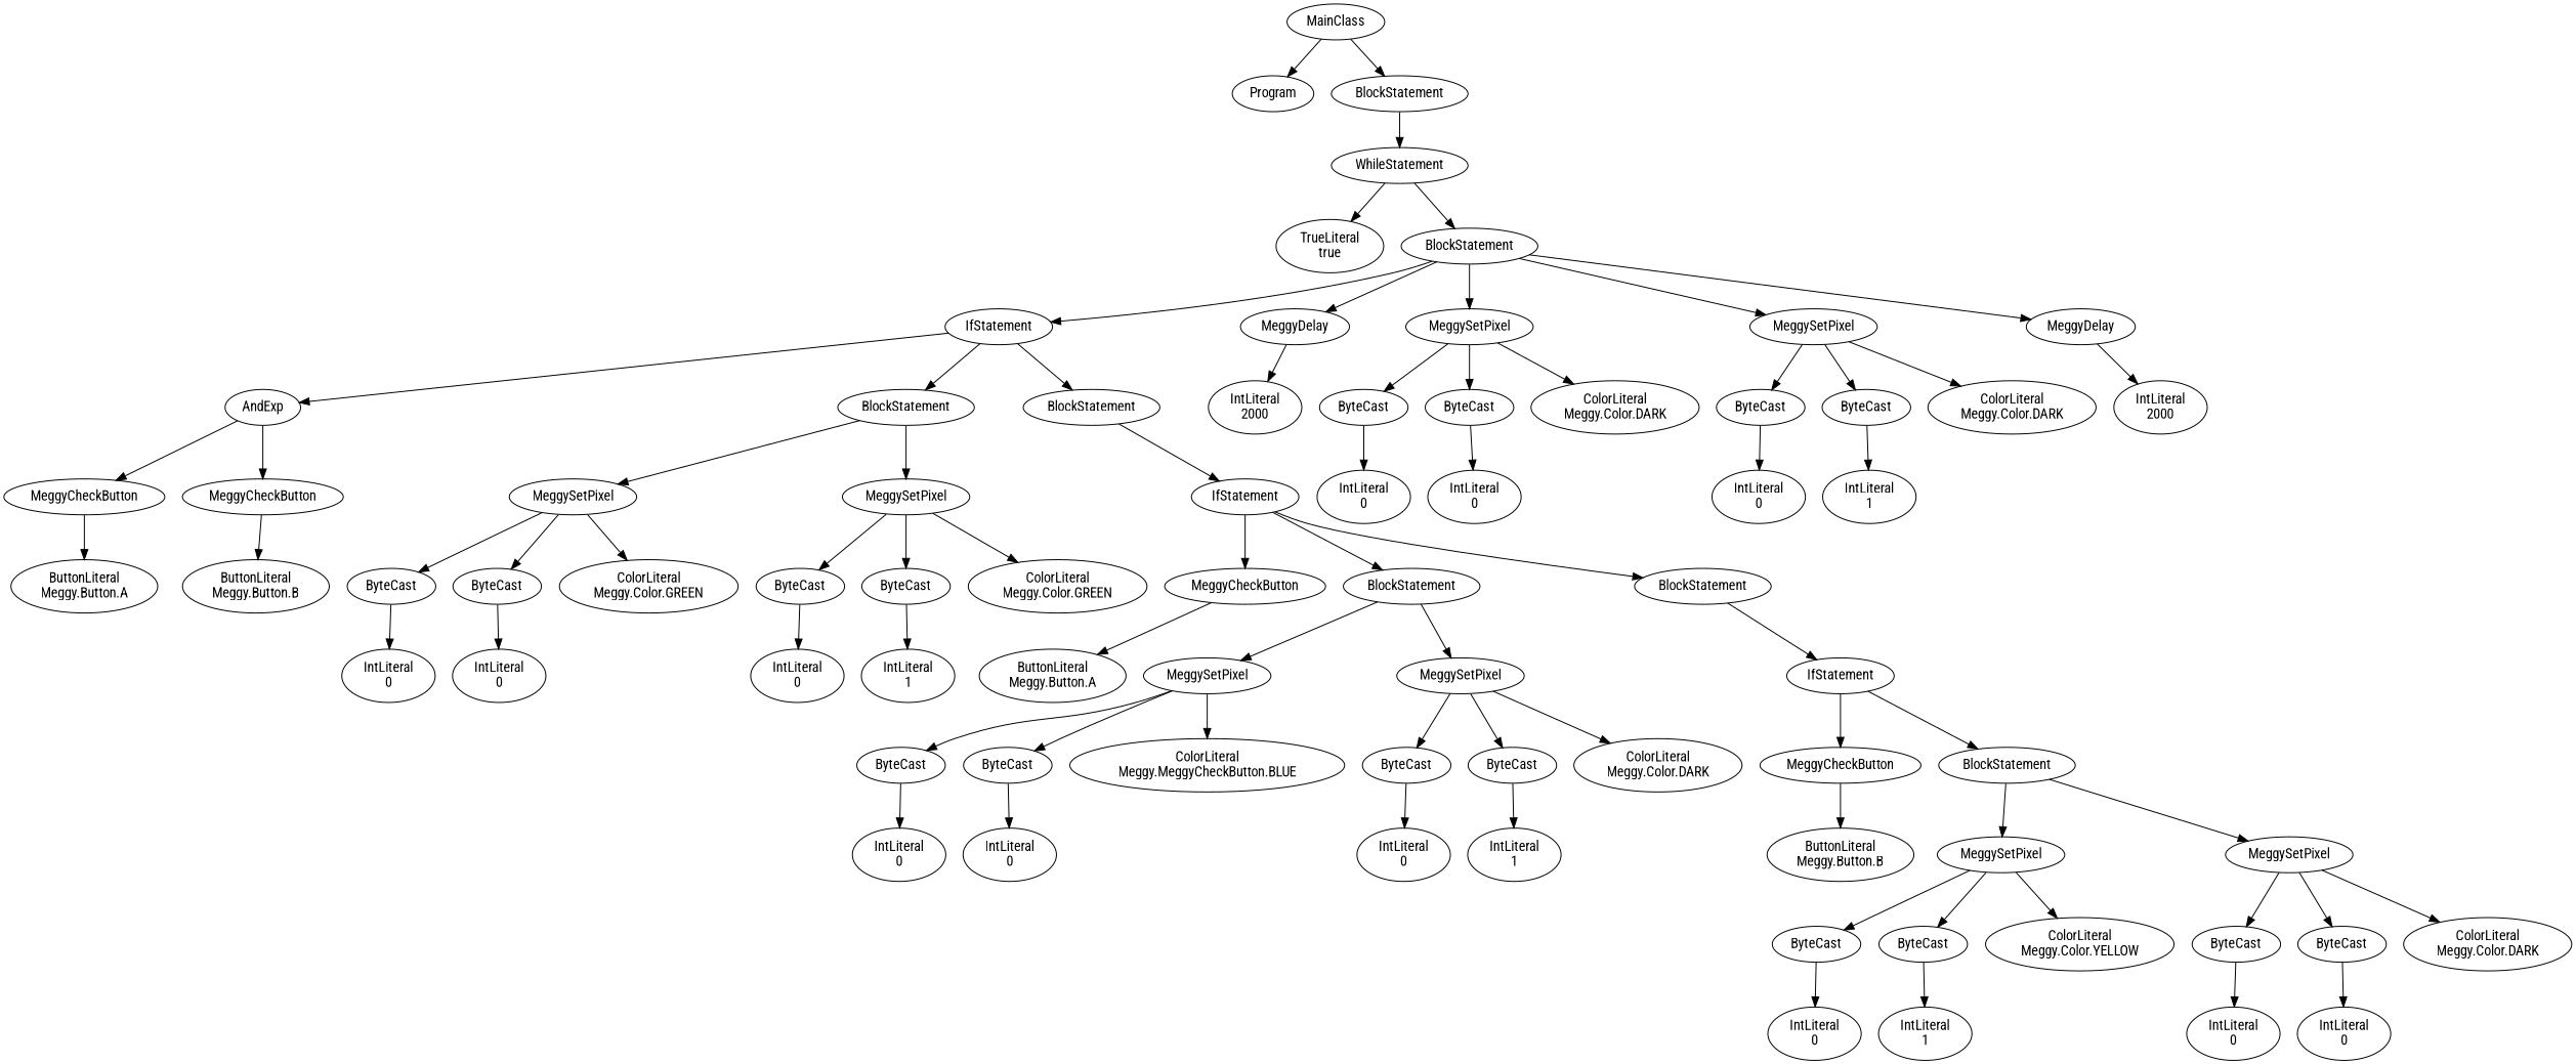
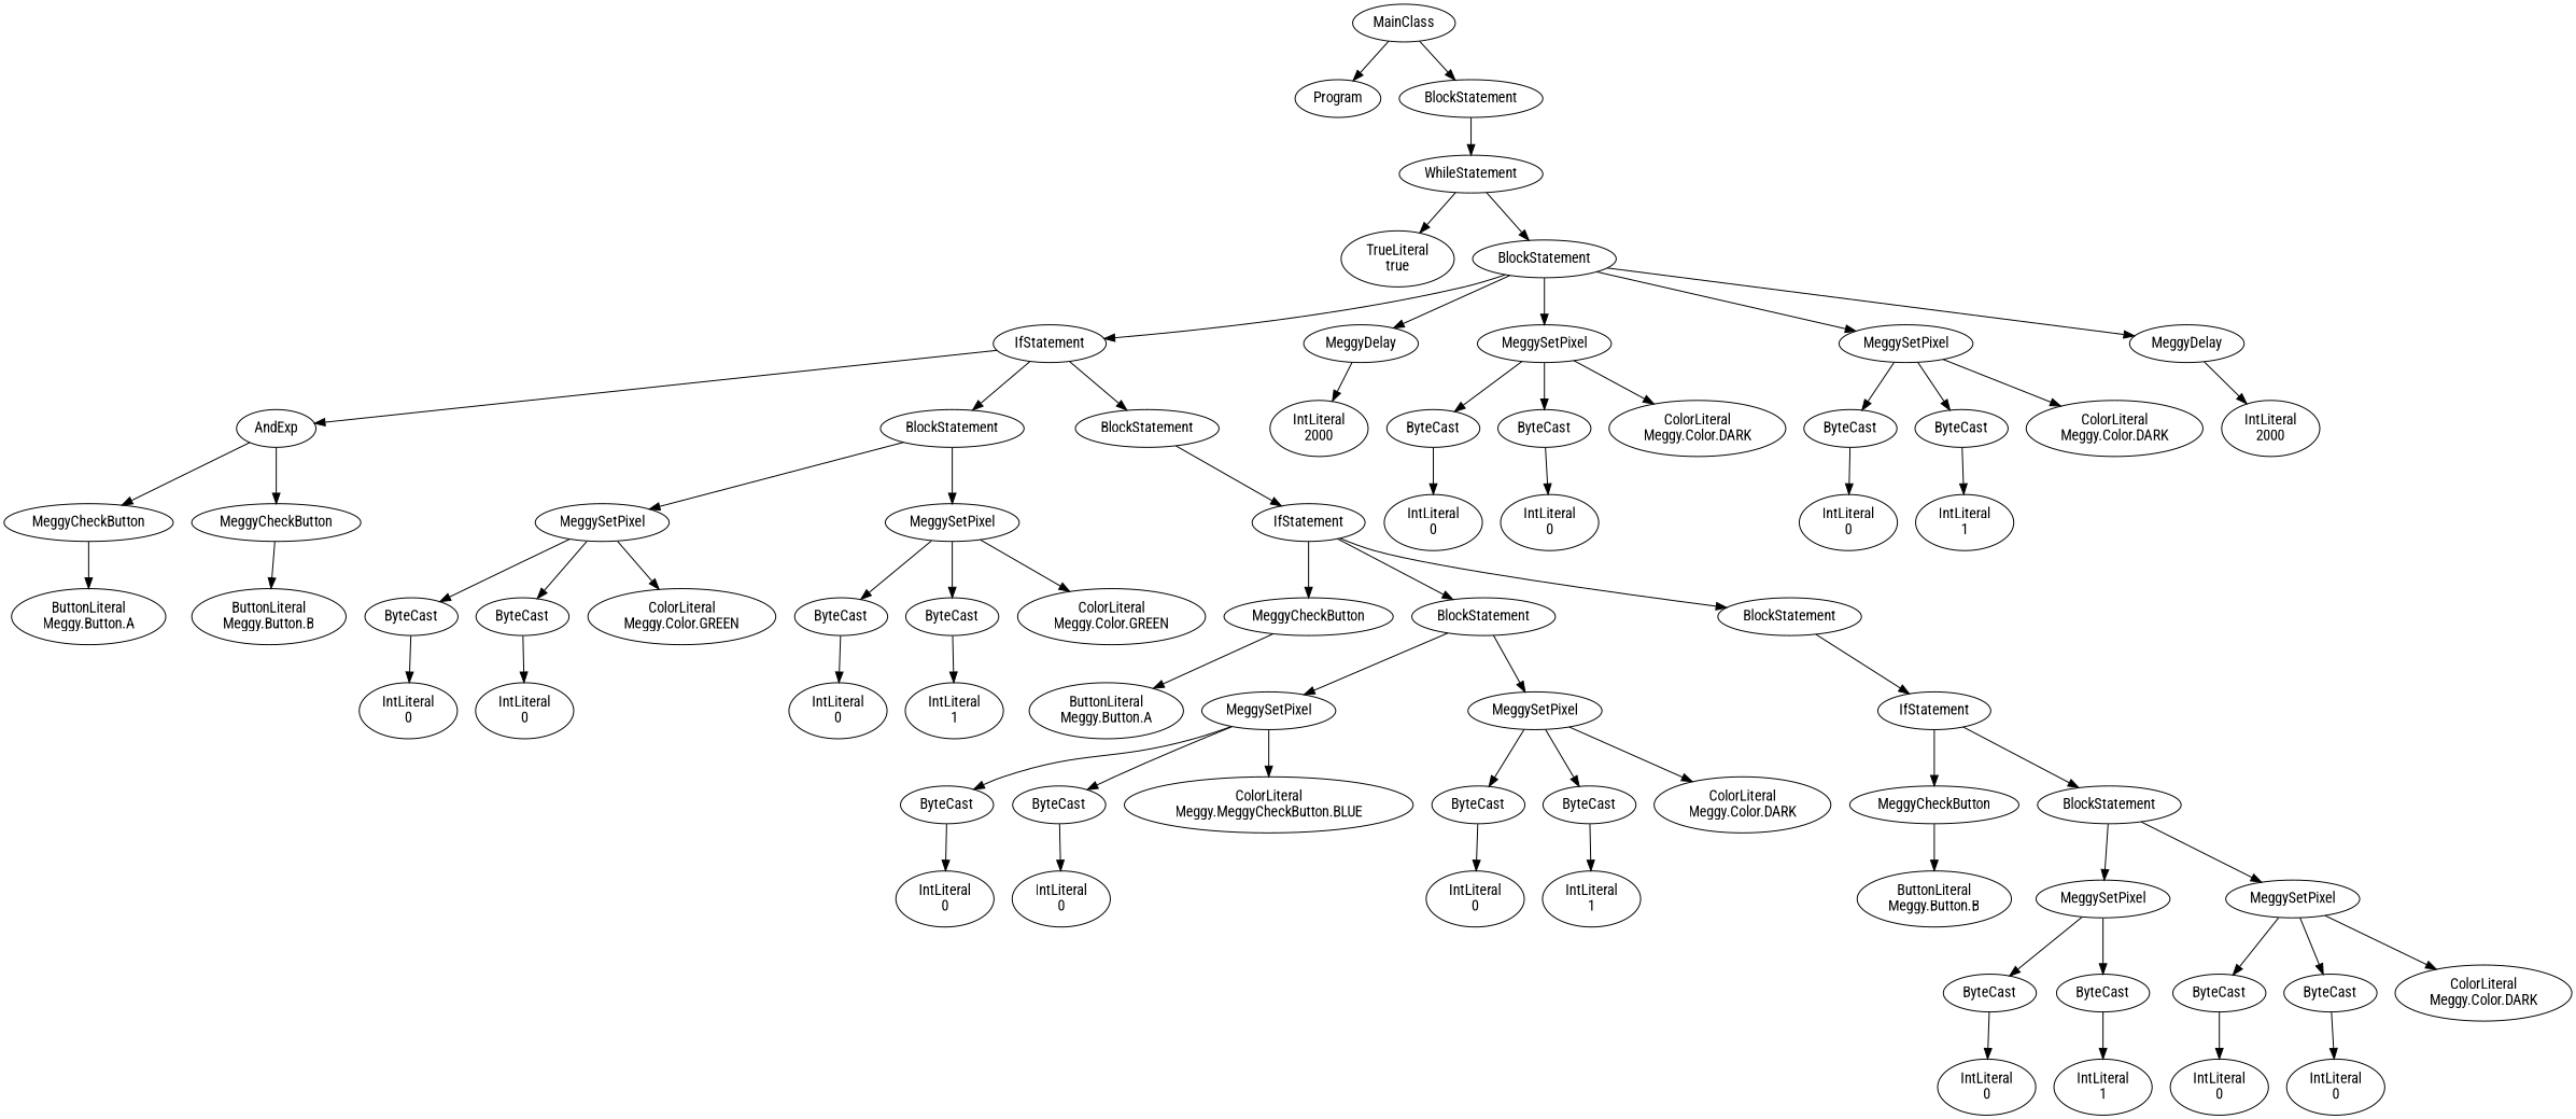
  digraph {
    fontname="Roboto Condensed"
    node [fontname="Roboto Condensed"]
    edge [fontname="Roboto Condensed"]
    n1 [label=Program]
    n2 [label=MainClass]
    n3 [label=BlockStatement]
    n4 [label=WhileStatement]
    n5 [label="TrueLiteral\ntrue"]
    n6 [label=BlockStatement]
    n7 [label=IfStatement]
    n8 [label=MeggyDelay]
    n9 [label=MeggySetPixel]
    n10 [label=MeggySetPixel]
    n11 [label=MeggyDelay]
    n12 [label=AndExp]
    n13 [label=BlockStatement]
    n14 [label=BlockStatement]
    n15 [label="IntLiteral\n2000"]
    n16 [label=ByteCast]
    n17 [label=ByteCast]
    n18 [label="ColorLiteral\nMeggy.Color.DARK"]
    n19 [label=ByteCast]
    n20 [label=ByteCast]
    n21 [label="ColorLiteral\nMeggy.Color.DARK"]
    n22 [label="IntLiteral\n2000"]
    n23 [label=MeggyCheckButton]
    n24 [label=MeggyCheckButton]
    n25 [label=MeggySetPixel]
    n26 [label=MeggySetPixel]
    n27 [label=IfStatement]
    n28 [label="ButtonLiteral\nMeggy.Button.A"]
    n29 [label="ButtonLiteral\nMeggy.Button.B"]
    n30 [label=ByteCast]
    n31 [label=ByteCast]
    n32 [label="ColorLiteral\nMeggy.Color.GREEN"]
    n33 [label=ByteCast]
    n34 [label=ByteCast]
    n35 [label="ColorLiteral\nMeggy.Color.GREEN"]
    n36 [label="IntLiteral\n0"]
    n37 [label="IntLiteral\n0"]
    n38 [label="IntLiteral\n0"]
    n39 [label="IntLiteral\n1"]
    n40 [label=MeggyCheckButton]
    n41 [label=BlockStatement]
    n42 [label=BlockStatement]
    n43 [label="ButtonLiteral\nMeggy.Button.A"]
    n44 [label=MeggySetPixel]
    n45 [label=MeggySetPixel]
    n46 [label=IfStatement]
    n47 [label=ByteCast]
    n48 [label=ByteCast]
    n49 [label="ColorLiteral\nMeggy.MeggyCheckButton.BLUE"]
    n50 [label=ByteCast]
    n51 [label=ByteCast]
    n52 [label="ColorLiteral\nMeggy.Color.DARK"]
    n53 [label="IntLiteral\n0"]
    n54 [label="IntLiteral\n0"]
    n55 [label="IntLiteral\n0"]
    n56 [label="IntLiteral\n1"]
    n57 [label=MeggyCheckButton]
    n58 [label=BlockStatement]
    n59 [label="ButtonLiteral\nMeggy.Button.B"]
    n60 [label=MeggySetPixel]
    n61 [label=MeggySetPixel]
    n62 [label=ByteCast]
    n63 [label=ByteCast]
-   n64 [label="ColorLiteral\nMeggy.Color.YELLOW"]
    n65 [label=ByteCast]
    n66 [label=ByteCast]
    n67 [label="ColorLiteral\nMeggy.Color.DARK"]
    n68 [label="IntLiteral\n0"]
    n69 [label="IntLiteral\n1"]
    n70 [label="IntLiteral\n0"]
    n71 [label="IntLiteral\n0"]
    n72 [label="IntLiteral\n0"]
    n73 [label="IntLiteral\n0"]
    n74 [label="IntLiteral\n0"]
    n75 [label="IntLiteral\n1"]
    n2 -> n1
    n2 -> n3
    n3 -> n4
    n4 -> n5
    n4 -> n6
    n6 -> n7
    n6 -> n8
    n6 -> n9
    n6 -> n10
    n6 -> n11
    n7 -> n12
    n7 -> n13
    n7 -> n14
    n8 -> n15
    n9 -> n16
    n9 -> n17
    n9 -> n18
    n10 -> n19
    n10 -> n20
    n10 -> n21
    n11 -> n22
    n12 -> n23
    n12 -> n24
    n13 -> n25
    n13 -> n26
    n14 -> n27
    n16 -> n72
    n17 -> n73
    n19 -> n74
    n20 -> n75
    n23 -> n28
    n24 -> n29
    n25 -> n30
    n25 -> n31
    n25 -> n32
    n26 -> n33
    n26 -> n34
    n26 -> n35
    n27 -> n40
    n27 -> n41
    n27 -> n42
    n30 -> n36
    n31 -> n37
    n33 -> n38
    n34 -> n39
    n40 -> n43
    n41 -> n44
    n41 -> n45
    n42 -> n46
    n44 -> n47
    n44 -> n48
    n44 -> n49
    n45 -> n50
    n45 -> n51
    n45 -> n52
    n46 -> n57
    n46 -> n58
    n47 -> n53
    n48 -> n54
    n50 -> n55
    n51 -> n56
    n57 -> n59
    n58 -> n60
    n58 -> n61
    n60 -> n62
    n60 -> n63
-   n60 -> n64
    n61 -> n65
    n61 -> n66
    n61 -> n67
    n62 -> n68
    n63 -> n69
    n65 -> n70
    n66 -> n71
  }
